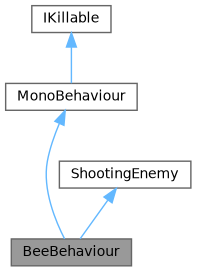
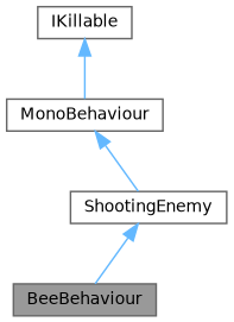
  digraph {
    node [color=gray40 fillcolor=white fontname=Helvetica fontsize=10 shape=box style=filled]
    edge [color=steelblue1 dir=back fontname=Helvetica fontsize=10 labelfontname=Helvetica labelfontsize=10 style=solid]
    n1 [fillcolor=grey60 fontcolor=black height=0.2 label=BeeBehaviour width=0.4]
    n2 [height=0.2 label=ShootingEnemy width=0.4]
    n3 [height=0.2 label=MonoBehaviour width=0.4]
    n4 [height=0.2 label=IKillable width=0.4]
    n2 -> n1
-   n3 -> n1
+   n3 -> n2
    n4 -> n3
  }
